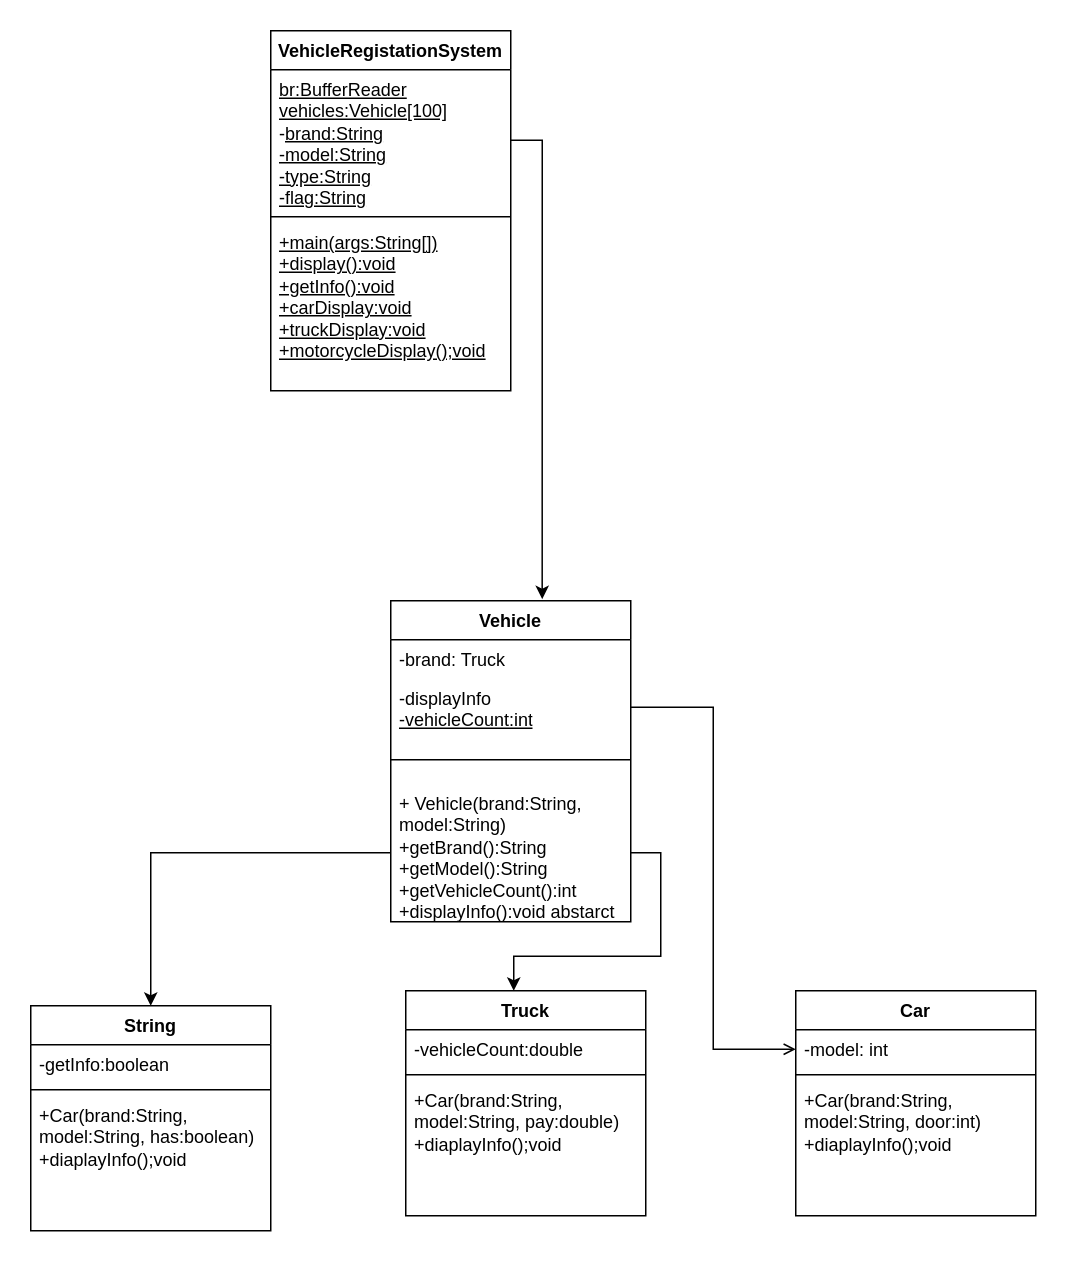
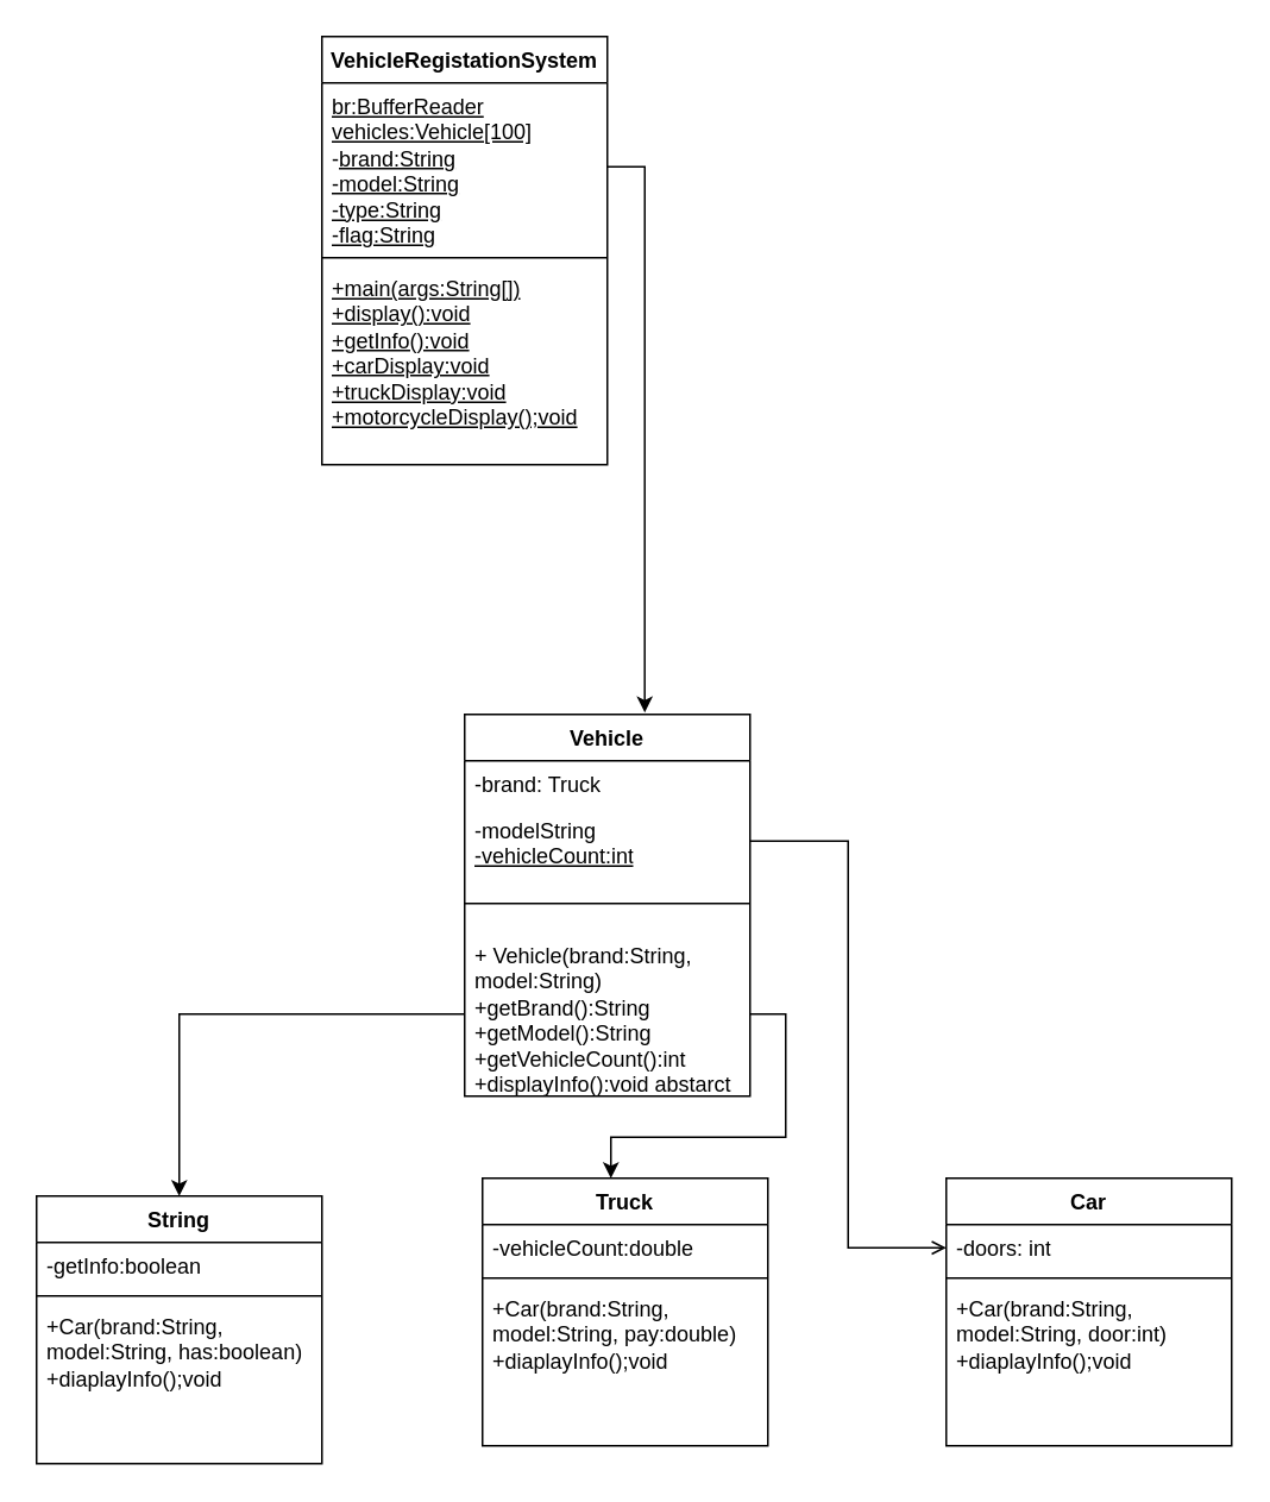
  <mxCell id="0" />
  <mxCell id="1" parent="0" />
  <mxCell id="2" value="Vehicle" style="swimlane;fontStyle=1;align=center;verticalAlign=top;childLayout=stackLayout;horizontal=1;startSize=26;horizontalStack=0;resizeParent=1;resizeParentMax=0;resizeLast=0;collapsible=1;marginBottom=0;whiteSpace=wrap;html=1;" vertex="1" parent="1"><mxGeometry x="260" y="400" width="160" height="214" as="geometry" /></mxCell>
  <mxCell id="3" value="-brand: Truck&lt;div&gt;&lt;br&gt;&lt;/div&gt;" style="text;strokeColor=none;fillColor=none;align=left;verticalAlign=top;spacingLeft=4;spacingRight=4;overflow=hidden;rotatable=0;points=[[0,0.5],[1,0.5]];portConstraint=eastwest;whiteSpace=wrap;html=1;" vertex="1" parent="2"><mxGeometry y="26" width="160" height="26" as="geometry" /></mxCell>
- <mxCell id="4" value="-displayInfo&lt;div&gt;&lt;u&gt;-vehicleCount:int&lt;br&gt;&lt;/u&gt;&lt;div&gt;&lt;br&gt;&lt;/div&gt;&lt;/div&gt;" style="text;strokeColor=none;fillColor=none;align=left;verticalAlign=top;spacingLeft=4;spacingRight=4;overflow=hidden;rotatable=0;points=[[0,0.5],[1,0.5]];portConstraint=eastwest;whiteSpace=wrap;html=1;" vertex="1" parent="2"><mxGeometry y="52" width="160" height="38" as="geometry" /></mxCell>
+ <mxCell id="4" value="-modelString&lt;div&gt;&lt;u&gt;-vehicleCount:int&lt;br&gt;&lt;/u&gt;&lt;div&gt;&lt;br&gt;&lt;/div&gt;&lt;/div&gt;" style="text;strokeColor=none;fillColor=none;align=left;verticalAlign=top;spacingLeft=4;spacingRight=4;overflow=hidden;rotatable=0;points=[[0,0.5],[1,0.5]];portConstraint=eastwest;whiteSpace=wrap;html=1;" vertex="1" parent="2"><mxGeometry y="52" width="160" height="38" as="geometry" /></mxCell>
  <mxCell id="5" value="" style="line;strokeWidth=1;fillColor=none;align=left;verticalAlign=middle;spacingTop=-1;spacingLeft=3;spacingRight=3;rotatable=0;labelPosition=right;points=[];portConstraint=eastwest;strokeColor=inherit;" vertex="1" parent="2"><mxGeometry y="90" width="160" height="32" as="geometry" /></mxCell>
  <mxCell id="6" value="+ Vehicle(brand:String, model:String)&lt;div&gt;+getBrand():String&lt;/div&gt;&lt;div&gt;+getModel():String&lt;/div&gt;&lt;div&gt;+getVehicleCount():int&lt;/div&gt;&lt;div&gt;+displayInfo():void abstarct&lt;/div&gt;&lt;div&gt;&lt;br&gt;&lt;/div&gt;" style="text;strokeColor=none;fillColor=none;align=left;verticalAlign=top;spacingLeft=4;spacingRight=4;overflow=hidden;rotatable=0;points=[[0,0.5],[1,0.5]];portConstraint=eastwest;whiteSpace=wrap;html=1;" vertex="1" parent="2"><mxGeometry y="122" width="160" height="92" as="geometry" /></mxCell>
  <mxCell id="7" value="Car" style="swimlane;fontStyle=1;align=center;verticalAlign=top;childLayout=stackLayout;horizontal=1;startSize=26;horizontalStack=0;resizeParent=1;resizeParentMax=0;resizeLast=0;collapsible=1;marginBottom=0;whiteSpace=wrap;html=1;" vertex="1" parent="1"><mxGeometry x="530" y="660" width="160" height="150" as="geometry" /></mxCell>
- <mxCell id="8" value="-model: int" style="text;strokeColor=none;fillColor=none;align=left;verticalAlign=top;spacingLeft=4;spacingRight=4;overflow=hidden;rotatable=0;points=[[0,0.5],[1,0.5]];portConstraint=eastwest;whiteSpace=wrap;html=1;" vertex="1" parent="7"><mxGeometry y="26" width="160" height="26" as="geometry" /></mxCell>
+ <mxCell id="8" value="-doors: int" style="text;strokeColor=none;fillColor=none;align=left;verticalAlign=top;spacingLeft=4;spacingRight=4;overflow=hidden;rotatable=0;points=[[0,0.5],[1,0.5]];portConstraint=eastwest;whiteSpace=wrap;html=1;" vertex="1" parent="7"><mxGeometry y="26" width="160" height="26" as="geometry" /></mxCell>
  <mxCell id="9" value="" style="line;strokeWidth=1;fillColor=none;align=left;verticalAlign=middle;spacingTop=-1;spacingLeft=3;spacingRight=3;rotatable=0;labelPosition=right;points=[];portConstraint=eastwest;strokeColor=inherit;" vertex="1" parent="7"><mxGeometry y="52" width="160" height="8" as="geometry" /></mxCell>
  <mxCell id="10" value="+Car(brand:String,&lt;div&gt;model:String, door:int)&lt;/div&gt;&lt;div&gt;+diaplayInfo();void&lt;br&gt;&lt;div&gt;&lt;br&gt;&lt;/div&gt;&lt;/div&gt;" style="text;strokeColor=none;fillColor=none;align=left;verticalAlign=top;spacingLeft=4;spacingRight=4;overflow=hidden;rotatable=0;points=[[0,0.5],[1,0.5]];portConstraint=eastwest;whiteSpace=wrap;html=1;" vertex="1" parent="7"><mxGeometry y="60" width="160" height="90" as="geometry" /></mxCell>
  <mxCell id="11" style="edgeStyle=orthogonalEdgeStyle;rounded=0;orthogonalLoop=1;jettySize=auto;html=1;exitX=1;exitY=0.5;exitDx=0;exitDy=0;entryX=0;entryY=0.5;entryDx=0;entryDy=0;endArrow=open;" edge="1" parent="1" source="4" target="8"><mxGeometry relative="1" as="geometry" /></mxCell>
  <mxCell id="12" value="Truck" style="swimlane;fontStyle=1;align=center;verticalAlign=top;childLayout=stackLayout;horizontal=1;startSize=26;horizontalStack=0;resizeParent=1;resizeParentMax=0;resizeLast=0;collapsible=1;marginBottom=0;whiteSpace=wrap;html=1;" vertex="1" parent="1"><mxGeometry x="270" y="660" width="160" height="150" as="geometry" /></mxCell>
  <mxCell id="13" value="-vehicleCount:double" style="text;strokeColor=none;fillColor=none;align=left;verticalAlign=top;spacingLeft=4;spacingRight=4;overflow=hidden;rotatable=0;points=[[0,0.5],[1,0.5]];portConstraint=eastwest;whiteSpace=wrap;html=1;" vertex="1" parent="12"><mxGeometry y="26" width="160" height="26" as="geometry" /></mxCell>
  <mxCell id="14" value="" style="line;strokeWidth=1;fillColor=none;align=left;verticalAlign=middle;spacingTop=-1;spacingLeft=3;spacingRight=3;rotatable=0;labelPosition=right;points=[];portConstraint=eastwest;strokeColor=inherit;" vertex="1" parent="12"><mxGeometry y="52" width="160" height="8" as="geometry" /></mxCell>
  <mxCell id="15" value="+Car(brand:String,&lt;div&gt;model:String, pay:double)&lt;/div&gt;&lt;div&gt;+diaplayInfo();void&lt;br&gt;&lt;div&gt;&lt;br&gt;&lt;/div&gt;&lt;/div&gt;" style="text;strokeColor=none;fillColor=none;align=left;verticalAlign=top;spacingLeft=4;spacingRight=4;overflow=hidden;rotatable=0;points=[[0,0.5],[1,0.5]];portConstraint=eastwest;whiteSpace=wrap;html=1;" vertex="1" parent="12"><mxGeometry y="60" width="160" height="90" as="geometry" /></mxCell>
  <mxCell id="16" style="edgeStyle=orthogonalEdgeStyle;rounded=0;orthogonalLoop=1;jettySize=auto;html=1;entryX=0.45;entryY=0;entryDx=0;entryDy=0;entryPerimeter=0;" edge="1" parent="1" source="6" target="12"><mxGeometry relative="1" as="geometry" /></mxCell>
  <mxCell id="17" value="String" style="swimlane;fontStyle=1;align=center;verticalAlign=top;childLayout=stackLayout;horizontal=1;startSize=26;horizontalStack=0;resizeParent=1;resizeParentMax=0;resizeLast=0;collapsible=1;marginBottom=0;whiteSpace=wrap;html=1;" vertex="1" parent="1"><mxGeometry x="20" y="670" width="160" height="150" as="geometry" /></mxCell>
  <mxCell id="18" value="-getInfo:boolean" style="text;strokeColor=none;fillColor=none;align=left;verticalAlign=top;spacingLeft=4;spacingRight=4;overflow=hidden;rotatable=0;points=[[0,0.5],[1,0.5]];portConstraint=eastwest;whiteSpace=wrap;html=1;" vertex="1" parent="17"><mxGeometry y="26" width="160" height="26" as="geometry" /></mxCell>
  <mxCell id="19" value="" style="line;strokeWidth=1;fillColor=none;align=left;verticalAlign=middle;spacingTop=-1;spacingLeft=3;spacingRight=3;rotatable=0;labelPosition=right;points=[];portConstraint=eastwest;strokeColor=inherit;" vertex="1" parent="17"><mxGeometry y="52" width="160" height="8" as="geometry" /></mxCell>
  <mxCell id="20" value="+Car(brand:String,&lt;div&gt;model:String, has:boolean)&lt;/div&gt;&lt;div&gt;+diaplayInfo();void&lt;br&gt;&lt;div&gt;&lt;br&gt;&lt;/div&gt;&lt;/div&gt;" style="text;strokeColor=none;fillColor=none;align=left;verticalAlign=top;spacingLeft=4;spacingRight=4;overflow=hidden;rotatable=0;points=[[0,0.5],[1,0.5]];portConstraint=eastwest;whiteSpace=wrap;html=1;" vertex="1" parent="17"><mxGeometry y="60" width="160" height="90" as="geometry" /></mxCell>
  <mxCell id="21" style="edgeStyle=orthogonalEdgeStyle;rounded=0;orthogonalLoop=1;jettySize=auto;html=1;entryX=0.5;entryY=0;entryDx=0;entryDy=0;" edge="1" parent="1" source="6" target="17"><mxGeometry relative="1" as="geometry" /></mxCell>
  <mxCell id="22" value="VehicleRegistationSystem" style="swimlane;fontStyle=1;align=center;verticalAlign=top;childLayout=stackLayout;horizontal=1;startSize=26;horizontalStack=0;resizeParent=1;resizeParentMax=0;resizeLast=0;collapsible=1;marginBottom=0;whiteSpace=wrap;html=1;" vertex="1" parent="1"><mxGeometry x="180" y="20" width="160" height="240" as="geometry" /></mxCell>
  <mxCell id="23" value="&lt;div&gt;&lt;u&gt;br:BufferReader&lt;/u&gt;&lt;br&gt;&lt;/div&gt;&lt;div&gt;&lt;u&gt;vehicles:Vehicle[100]&lt;/u&gt;&lt;/div&gt;&lt;div&gt;-&lt;u&gt;brand:String&lt;/u&gt;&lt;/div&gt;&lt;div&gt;&lt;u&gt;-model:String&lt;/u&gt;&lt;/div&gt;&lt;div&gt;&lt;u&gt;-type:String&lt;/u&gt;&lt;/div&gt;&lt;div&gt;&lt;u&gt;-flag:String&lt;/u&gt;&lt;/div&gt;&lt;div&gt;&lt;u&gt;&lt;br&gt;&lt;/u&gt;&lt;/div&gt;&lt;div&gt;&lt;u&gt;&lt;br&gt;&lt;/u&gt;&lt;/div&gt;" style="text;strokeColor=none;fillColor=none;align=left;verticalAlign=top;spacingLeft=4;spacingRight=4;overflow=hidden;rotatable=0;points=[[0,0.5],[1,0.5]];portConstraint=eastwest;whiteSpace=wrap;html=1;" vertex="1" parent="22"><mxGeometry y="26" width="160" height="94" as="geometry" /></mxCell>
  <mxCell id="24" value="" style="line;strokeWidth=1;fillColor=none;align=left;verticalAlign=middle;spacingTop=-1;spacingLeft=3;spacingRight=3;rotatable=0;labelPosition=right;points=[];portConstraint=eastwest;strokeColor=inherit;" vertex="1" parent="22"><mxGeometry y="120" width="160" height="8" as="geometry" /></mxCell>
  <mxCell id="25" value="&lt;u&gt;+main(args:String[])&lt;/u&gt;&lt;div&gt;&lt;u&gt;+display():void&lt;/u&gt;&lt;/div&gt;&lt;div&gt;&lt;u&gt;+getInfo():void&lt;/u&gt;&lt;/div&gt;&lt;div&gt;&lt;u&gt;+carDisplay:void&lt;/u&gt;&lt;/div&gt;&lt;div&gt;&lt;u&gt;+truckDisplay:void&lt;/u&gt;&lt;/div&gt;&lt;div&gt;&lt;u&gt;+motorcycleDisplay();void&lt;/u&gt;&lt;/div&gt;" style="text;strokeColor=none;fillColor=none;align=left;verticalAlign=top;spacingLeft=4;spacingRight=4;overflow=hidden;rotatable=0;points=[[0,0.5],[1,0.5]];portConstraint=eastwest;whiteSpace=wrap;html=1;" vertex="1" parent="22"><mxGeometry y="128" width="160" height="112" as="geometry" /></mxCell>
  <mxCell id="26" style="edgeStyle=orthogonalEdgeStyle;rounded=0;orthogonalLoop=1;jettySize=auto;html=1;entryX=0.631;entryY=-0.005;entryDx=0;entryDy=0;entryPerimeter=0;" edge="1" parent="1" source="23" target="2"><mxGeometry relative="1" as="geometry" /></mxCell>
